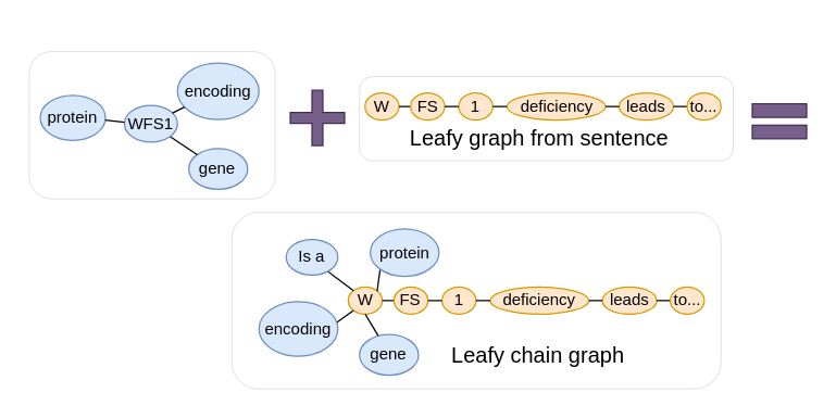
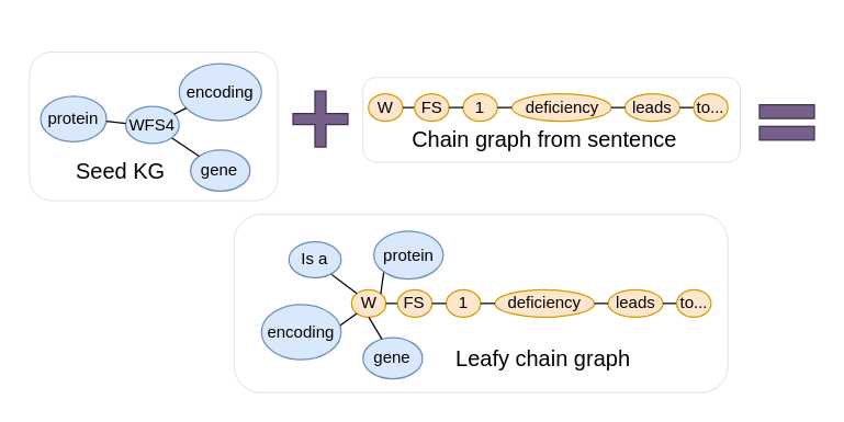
  <mxCell id="0" />
  <mxCell id="1" parent="0" />
  <mxCell id="2" value="" style="rounded=1;whiteSpace=wrap;html=1;strokeWidth=0;" parent="1" vertex="1"><mxGeometry x="20.89" y="37.54" width="181" height="108.46" as="geometry" /></mxCell>
  <mxCell id="3" value="&lt;font style=&quot;font-size: 12px;&quot;&gt;gene&lt;/font&gt;" style="strokeWidth=1;dashed=0;align=center;fontSize=8;shape=ellipse;perimeter=ellipsePerimeter;whiteSpace=wrap;html=1;aspect=fixed;fillColor=#dae8fc;strokeColor=#6c8ebf;" parent="1" vertex="1"><mxGeometry x="138.34" y="109" width="43.33" height="30" as="geometry" /></mxCell>
  <mxCell id="4" value="" style="edgeStyle=none;endArrow=none;dashed=0;html=1;strokeWidth=1;rounded=0;" parent="1" source="9" target="3" edge="1"><mxGeometry relative="1" as="geometry" /></mxCell>
  <mxCell id="5" value="" style="shape=cross;whiteSpace=wrap;html=1;fillColor=#76608a;fontColor=#ffffff;strokeColor=#432D57;" vertex="1" parent="1"><mxGeometry x="213" y="66" width="40" height="40.77" as="geometry" /></mxCell>
  <mxCell id="6" style="edgeStyle=orthogonalEdgeStyle;rounded=0;orthogonalLoop=1;jettySize=auto;html=1;exitX=1;exitY=0;exitDx=0;exitDy=0;strokeColor=none;" parent="1" edge="1"><mxGeometry relative="1" as="geometry"><mxPoint x="380" y="20" as="targetPoint" /><mxPoint x="323.683" y="210.485" as="sourcePoint" /></mxGeometry></mxCell>
  <mxCell id="7" value="&lt;font style=&quot;font-size: 12px;&quot;&gt;encoding&lt;/font&gt;" style="strokeWidth=1;dashed=0;align=center;fontSize=8;shape=ellipse;perimeter=ellipsePerimeter;whiteSpace=wrap;html=1;aspect=fixed;fillColor=#dae8fc;strokeColor=#6c8ebf;" parent="1" vertex="1"><mxGeometry x="130" y="46" width="60" height="41.53" as="geometry" /></mxCell>
  <mxCell id="8" value="&lt;font style=&quot;font-size: 12px;&quot;&gt;protein&lt;/font&gt;" style="strokeWidth=1;dashed=0;align=center;fontSize=8;shape=ellipse;perimeter=ellipsePerimeter;whiteSpace=wrap;html=1;aspect=fixed;fillColor=#dae8fc;strokeColor=#6c8ebf;" parent="1" vertex="1"><mxGeometry x="29" y="69.7" width="48.04" height="33.25" as="geometry" /></mxCell>
- <mxCell id="9" value="&lt;font style=&quot;font-size: 12px;&quot;&gt;WFS1&lt;/font&gt;" style="strokeWidth=1;dashed=0;align=center;fontSize=8;shape=ellipse;perimeter=ellipsePerimeter;whiteSpace=wrap;html=1;aspect=fixed;fillColor=#dae8fc;strokeColor=#6c8ebf;" parent="1" vertex="1"><mxGeometry x="91" y="77.19" width="39" height="27" as="geometry" /></mxCell>
+ <mxCell id="9" value="&lt;font style=&quot;font-size: 12px;&quot;&gt;WFS4&lt;/font&gt;" style="strokeWidth=1;dashed=0;align=center;fontSize=8;shape=ellipse;perimeter=ellipsePerimeter;whiteSpace=wrap;html=1;aspect=fixed;fillColor=#dae8fc;strokeColor=#6c8ebf;" parent="1" vertex="1"><mxGeometry x="91" y="77.19" width="39" height="27" as="geometry" /></mxCell>
  <mxCell id="10" value="" style="edgeStyle=none;endArrow=none;dashed=0;html=1;strokeWidth=1;rounded=0;" parent="1" source="9" target="7" edge="1"><mxGeometry relative="1" as="geometry" /></mxCell>
  <mxCell id="11" value="" style="edgeStyle=none;endArrow=none;dashed=0;html=1;strokeWidth=1;rounded=0;" parent="1" source="9" target="8" edge="1"><mxGeometry relative="1" as="geometry" /></mxCell>
+ <mxCell id="12" value="&lt;font style=&quot;font-size: 16px;&quot;&gt;Seed KG&lt;/font&gt;" style="text;html=1;align=center;verticalAlign=middle;resizable=0;points=[];autosize=1;strokeColor=none;fillColor=none;" parent="1" vertex="1"><mxGeometry x="42" y="109" width="90" height="30" as="geometry" /></mxCell>
  <mxCell id="13" value="" style="rounded=1;whiteSpace=wrap;html=1;strokeColor=default;strokeWidth=0;" parent="1" vertex="1"><mxGeometry x="264" y="56" width="275" height="62" as="geometry" /></mxCell>
  <mxCell id="14" value="W" style="ellipse;whiteSpace=wrap;html=1;fillColor=#ffe6cc;strokeColor=#d79b00;" parent="1" vertex="1"><mxGeometry x="268" y="68" width="25" height="20" as="geometry" /></mxCell>
  <mxCell id="15" style="edgeStyle=orthogonalEdgeStyle;rounded=0;orthogonalLoop=1;jettySize=auto;html=1;exitX=0;exitY=0.5;exitDx=0;exitDy=0;entryX=1;entryY=0.5;entryDx=0;entryDy=0;endArrow=none;endFill=0;" parent="1" source="16" target="14" edge="1"><mxGeometry relative="1" as="geometry" /></mxCell>
  <mxCell id="16" value="FS" style="ellipse;whiteSpace=wrap;html=1;fillColor=#ffe6cc;strokeColor=#d79b00;" parent="1" vertex="1"><mxGeometry x="301.63" y="68" width="25" height="20" as="geometry" /></mxCell>
  <mxCell id="17" value="1" style="ellipse;whiteSpace=wrap;html=1;fillColor=#ffe6cc;strokeColor=#d79b00;" parent="1" vertex="1"><mxGeometry x="337" y="68" width="25" height="20" as="geometry" /></mxCell>
  <mxCell id="18" style="rounded=0;orthogonalLoop=1;jettySize=auto;html=1;exitX=1;exitY=0.5;exitDx=0;exitDy=0;entryX=0;entryY=0.5;entryDx=0;entryDy=0;endArrow=none;endFill=0;" parent="1" source="16" target="17" edge="1"><mxGeometry relative="1" as="geometry" /></mxCell>
  <mxCell id="19" value="deficiency" style="ellipse;whiteSpace=wrap;html=1;fillColor=#ffe6cc;strokeColor=#d79b00;" parent="1" vertex="1"><mxGeometry x="372.5" y="68" width="72.5" height="20" as="geometry" /></mxCell>
  <mxCell id="20" value="leads" style="ellipse;whiteSpace=wrap;html=1;fillColor=#ffe6cc;strokeColor=#d79b00;" parent="1" vertex="1"><mxGeometry x="455" y="68" width="40" height="20" as="geometry" /></mxCell>
  <mxCell id="21" style="edgeStyle=none;rounded=0;orthogonalLoop=1;jettySize=auto;html=1;exitX=1;exitY=0.5;exitDx=0;exitDy=0;entryX=0;entryY=0.5;entryDx=0;entryDy=0;endArrow=none;endFill=0;" parent="1" source="19" target="20" edge="1"><mxGeometry relative="1" as="geometry" /></mxCell>
  <mxCell id="22" value="" style="endArrow=none;html=1;rounded=0;entryX=0;entryY=0.5;entryDx=0;entryDy=0;" parent="1" target="19" edge="1"><mxGeometry width="50" height="50" relative="1" as="geometry"><mxPoint x="362" y="78" as="sourcePoint" /><mxPoint x="412" y="28" as="targetPoint" /></mxGeometry></mxCell>
  <mxCell id="23" style="edgeStyle=none;rounded=0;orthogonalLoop=1;jettySize=auto;html=1;exitX=0;exitY=0.5;exitDx=0;exitDy=0;entryX=1;entryY=0.5;entryDx=0;entryDy=0;endArrow=none;endFill=0;" parent="1" source="24" target="20" edge="1"><mxGeometry relative="1" as="geometry" /></mxCell>
  <mxCell id="24" value="to..." style="ellipse;whiteSpace=wrap;html=1;fillColor=#ffe6cc;strokeColor=#d79b00;" parent="1" vertex="1"><mxGeometry x="505" y="68" width="25" height="20" as="geometry" /></mxCell>
- <mxCell id="25" value="&lt;font style=&quot;font-size: 16px;&quot;&gt;Leafy graph from sentence&lt;/font&gt;" style="text;html=1;align=center;verticalAlign=middle;resizable=0;points=[];autosize=1;strokeColor=none;fillColor=none;" parent="1" vertex="1"><mxGeometry x="286" y="86" width="220" height="30" as="geometry" /></mxCell>
+ <mxCell id="25" value="&lt;font style=&quot;font-size: 16px;&quot;&gt;Chain graph from sentence&lt;/font&gt;" style="text;html=1;align=center;verticalAlign=middle;resizable=0;points=[];autosize=1;strokeColor=none;fillColor=none;" parent="1" vertex="1"><mxGeometry x="286" y="86" width="220" height="30" as="geometry" /></mxCell>
  <mxCell id="26" value="" style="group" vertex="1" connectable="0" parent="1"><mxGeometry x="553" y="76" width="40" height="25.76" as="geometry" /></mxCell>
  <mxCell id="27" value="" style="rounded=0;whiteSpace=wrap;html=1;fillColor=#76608a;fontColor=#ffffff;strokeColor=#432D57;" vertex="1" parent="26"><mxGeometry width="40" height="10" as="geometry" /></mxCell>
  <mxCell id="28" value="" style="rounded=0;whiteSpace=wrap;html=1;fillColor=#76608a;fontColor=#ffffff;strokeColor=#432D57;" vertex="1" parent="26"><mxGeometry y="15.76" width="40" height="10" as="geometry" /></mxCell>
  <mxCell id="29" value="" style="rounded=1;whiteSpace=wrap;html=1;strokeColor=default;strokeWidth=0;" vertex="1" parent="1"><mxGeometry x="170" y="156" width="360" height="130" as="geometry" /></mxCell>
  <mxCell id="30" value="W" style="ellipse;whiteSpace=wrap;html=1;fillColor=#ffe6cc;strokeColor=#d79b00;" vertex="1" parent="1"><mxGeometry x="255.67" y="211" width="25" height="20" as="geometry" /></mxCell>
  <mxCell id="31" style="edgeStyle=orthogonalEdgeStyle;rounded=0;orthogonalLoop=1;jettySize=auto;html=1;exitX=0;exitY=0.5;exitDx=0;exitDy=0;entryX=1;entryY=0.5;entryDx=0;entryDy=0;endArrow=none;endFill=0;" edge="1" parent="1" source="32" target="30"><mxGeometry relative="1" as="geometry" /></mxCell>
  <mxCell id="32" value="FS" style="ellipse;whiteSpace=wrap;html=1;fillColor=#ffe6cc;strokeColor=#d79b00;" vertex="1" parent="1"><mxGeometry x="289.3" y="211" width="25" height="20" as="geometry" /></mxCell>
  <mxCell id="33" value="1" style="ellipse;whiteSpace=wrap;html=1;fillColor=#ffe6cc;strokeColor=#d79b00;" vertex="1" parent="1"><mxGeometry x="324.67" y="211" width="25" height="20" as="geometry" /></mxCell>
  <mxCell id="34" style="rounded=0;orthogonalLoop=1;jettySize=auto;html=1;exitX=1;exitY=0.5;exitDx=0;exitDy=0;entryX=0;entryY=0.5;entryDx=0;entryDy=0;endArrow=none;endFill=0;" edge="1" parent="1" source="32" target="33"><mxGeometry relative="1" as="geometry" /></mxCell>
  <mxCell id="35" value="deficiency" style="ellipse;whiteSpace=wrap;html=1;fillColor=#ffe6cc;strokeColor=#d79b00;" vertex="1" parent="1"><mxGeometry x="360.17" y="211" width="72.5" height="20" as="geometry" /></mxCell>
  <mxCell id="36" value="leads" style="ellipse;whiteSpace=wrap;html=1;fillColor=#ffe6cc;strokeColor=#d79b00;" vertex="1" parent="1"><mxGeometry x="442.67" y="211" width="40" height="20" as="geometry" /></mxCell>
  <mxCell id="37" style="edgeStyle=none;rounded=0;orthogonalLoop=1;jettySize=auto;html=1;exitX=1;exitY=0.5;exitDx=0;exitDy=0;entryX=0;entryY=0.5;entryDx=0;entryDy=0;endArrow=none;endFill=0;" edge="1" parent="1" source="35" target="36"><mxGeometry relative="1" as="geometry" /></mxCell>
  <mxCell id="38" value="" style="endArrow=none;html=1;rounded=0;entryX=0;entryY=0.5;entryDx=0;entryDy=0;" edge="1" parent="1" target="35"><mxGeometry width="50" height="50" relative="1" as="geometry"><mxPoint x="349.67" y="221" as="sourcePoint" /><mxPoint x="399.67" y="171" as="targetPoint" /></mxGeometry></mxCell>
  <mxCell id="39" style="edgeStyle=none;rounded=0;orthogonalLoop=1;jettySize=auto;html=1;exitX=0;exitY=0.5;exitDx=0;exitDy=0;entryX=1;entryY=0.5;entryDx=0;entryDy=0;endArrow=none;endFill=0;" edge="1" parent="1" source="40" target="36"><mxGeometry relative="1" as="geometry" /></mxCell>
  <mxCell id="40" value="to..." style="ellipse;whiteSpace=wrap;html=1;fillColor=#ffe6cc;strokeColor=#d79b00;" vertex="1" parent="1"><mxGeometry x="492.67" y="211" width="25" height="20" as="geometry" /></mxCell>
  <mxCell id="41" value="&lt;font style=&quot;font-size: 16px;&quot;&gt;Leafy chain graph&lt;/font&gt;" style="text;html=1;align=center;verticalAlign=middle;resizable=0;points=[];autosize=1;strokeColor=none;fillColor=none;" vertex="1" parent="1"><mxGeometry x="319.67" y="246" width="150" height="30" as="geometry" /></mxCell>
  <mxCell id="42" value="" style="endArrow=none;html=1;rounded=0;entryX=0;entryY=0;entryDx=0;entryDy=0;" edge="1" parent="1" target="30"><mxGeometry width="50" height="50" relative="1" as="geometry"><mxPoint x="240" y="199" as="sourcePoint" /><mxPoint x="255.67" y="219" as="targetPoint" /></mxGeometry></mxCell>
  <mxCell id="43" value="&lt;font style=&quot;font-size: 12px;&quot;&gt;Is a&lt;/font&gt;" style="strokeWidth=1;dashed=0;align=center;fontSize=8;shape=ellipse;perimeter=ellipsePerimeter;whiteSpace=wrap;html=1;aspect=fixed;fillColor=#dae8fc;strokeColor=#6c8ebf;" vertex="1" parent="1"><mxGeometry x="210" y="175.92" width="38.04" height="26.33" as="geometry" /></mxCell>
  <mxCell id="44" value="" style="endArrow=none;html=1;rounded=0;entryX=0;entryY=1;entryDx=0;entryDy=0;exitX=0.981;exitY=0.387;exitDx=0;exitDy=0;exitPerimeter=0;" edge="1" parent="1" source="45" target="30"><mxGeometry width="50" height="50" relative="1" as="geometry"><mxPoint x="228.53" y="251.79" as="sourcePoint" /><mxPoint x="248.043" y="211.004" as="targetPoint" /></mxGeometry></mxCell>
  <mxCell id="45" value="&lt;font style=&quot;font-size: 12px;&quot;&gt;encoding&lt;/font&gt;" style="strokeWidth=1;dashed=0;align=center;fontSize=8;shape=ellipse;perimeter=ellipsePerimeter;whiteSpace=wrap;html=1;aspect=fixed;fillColor=#dae8fc;strokeColor=#6c8ebf;" vertex="1" parent="1"><mxGeometry x="190" y="221.79" width="58.04" height="40.17" as="geometry" /></mxCell>
  <mxCell id="46" value="" style="endArrow=none;html=1;rounded=0;entryX=0.5;entryY=0;entryDx=0;entryDy=0;exitX=0;exitY=1;exitDx=0;exitDy=0;" edge="1" parent="1" source="47"><mxGeometry width="50" height="50" relative="1" as="geometry"><mxPoint x="329.43" y="187.13" as="sourcePoint" /><mxPoint x="276.93" y="214.13" as="targetPoint" /></mxGeometry></mxCell>
  <mxCell id="47" value="&lt;font style=&quot;font-size: 12px;&quot;&gt;protein&lt;/font&gt;" style="strokeWidth=1;dashed=0;align=center;fontSize=8;shape=ellipse;perimeter=ellipsePerimeter;whiteSpace=wrap;html=1;aspect=fixed;fillColor=#dae8fc;strokeColor=#6c8ebf;" vertex="1" parent="1"><mxGeometry x="271.89" y="168.13" width="50.57" height="35" as="geometry" /></mxCell>
  <mxCell id="48" value="&lt;font style=&quot;font-size: 12px;&quot;&gt;gene&lt;/font&gt;" style="strokeWidth=1;dashed=0;align=center;fontSize=8;shape=ellipse;perimeter=ellipsePerimeter;whiteSpace=wrap;html=1;aspect=fixed;fillColor=#dae8fc;strokeColor=#6c8ebf;" vertex="1" parent="1"><mxGeometry x="264" y="246" width="43.35" height="30" as="geometry" /></mxCell>
  <mxCell id="49" value="" style="endArrow=none;html=1;rounded=0;exitX=0.5;exitY=1;exitDx=0;exitDy=0;" edge="1" parent="1" source="30" target="48"><mxGeometry width="50" height="50" relative="1" as="geometry"><mxPoint x="400" y="59" as="sourcePoint" /><mxPoint x="450" y="9" as="targetPoint" /></mxGeometry></mxCell>
